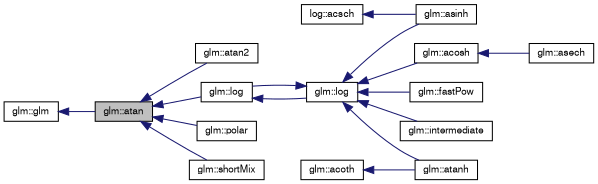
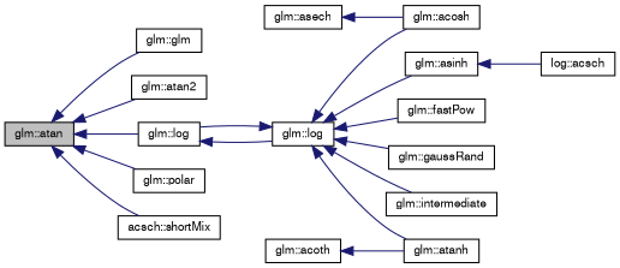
  digraph {
    rankdir=LR
    node [color=black fontname=FreeSans fontsize=10 shape=record]
    edge [color=midnightblue dir=back fontname=FreeSans fontsize=10 labelfontname=FreeSans labelfontsize=10 style=solid]
    n1 [fillcolor=grey75 fontcolor=black height=0.2 label="glm::atan" style=filled width=0.4]
    n2 [height=0.2 label="glm::glm" width=0.4]
    n3 [height=0.2 label="glm::atan2" width=0.4]
    n4 [height=0.2 label="glm::log" width=0.4]
    n5 [height=0.2 label="glm::polar" width=0.4]
-   n6 [height=0.2 label="glm::shortMix" width=0.4]
+   n6 [height=0.2 label="acsch::shortMix" width=0.4]
    n7 [height=0.2 label="glm::log" width=0.4]
    n8 [height=0.2 label="glm::acosh" width=0.4]
    n9 [height=0.2 label="glm::asinh" width=0.4]
    n10 [height=0.2 label="glm::atanh" width=0.4]
    n11 [height=0.2 label="glm::fastPow" width=0.4]
+   n12 [height=0.2 label="glm::gaussRand" width=0.4]
    n13 [height=0.2 label="glm::intermediate" width=0.4]
    n14 [height=0.2 label="glm::asech" width=0.4]
    n15 [height=0.2 label="log::acsch" width=0.4]
    n16 [height=0.2 label="glm::acoth" width=0.4]
-   n2 -> n1
+   n1 -> n2
    n1 -> n3
    n1 -> n4
    n1 -> n5
    n1 -> n6
    n4 -> n7
    n7 -> n4
    n7 -> n8
    n7 -> n9
    n7 -> n10
    n7 -> n11
+   n7 -> n12
    n7 -> n13
-   n8 -> n14
-   n15 -> n9
+   n14 -> n8
+   n9 -> n15
    n16 -> n10
  }
